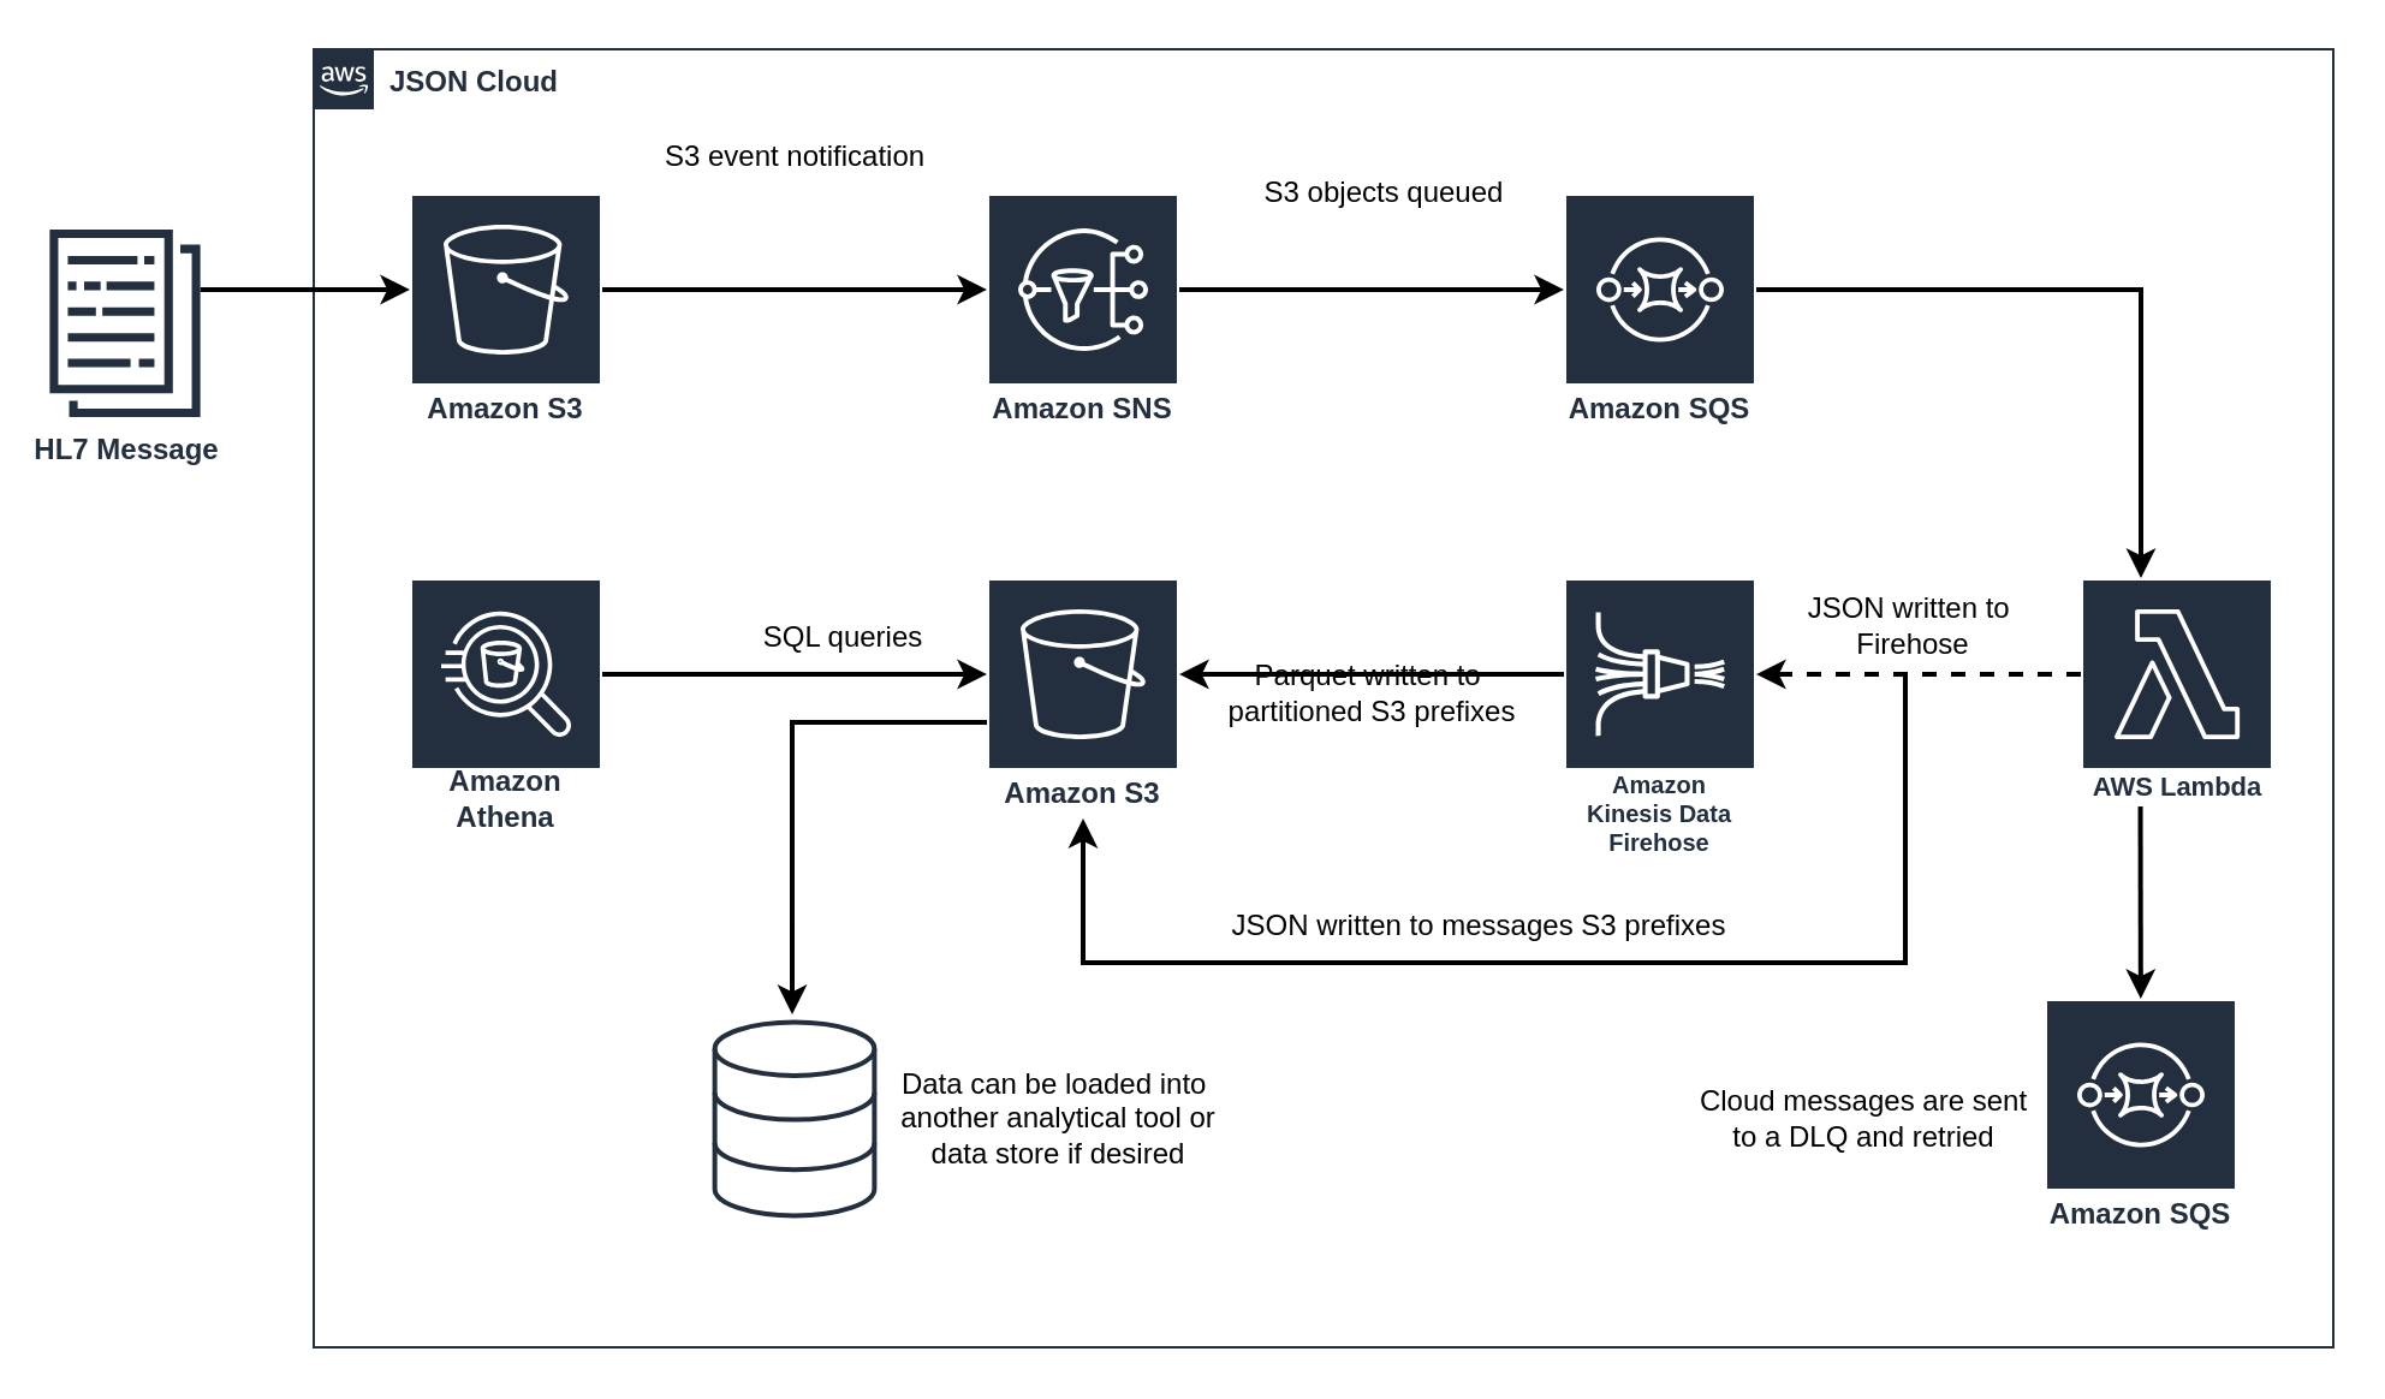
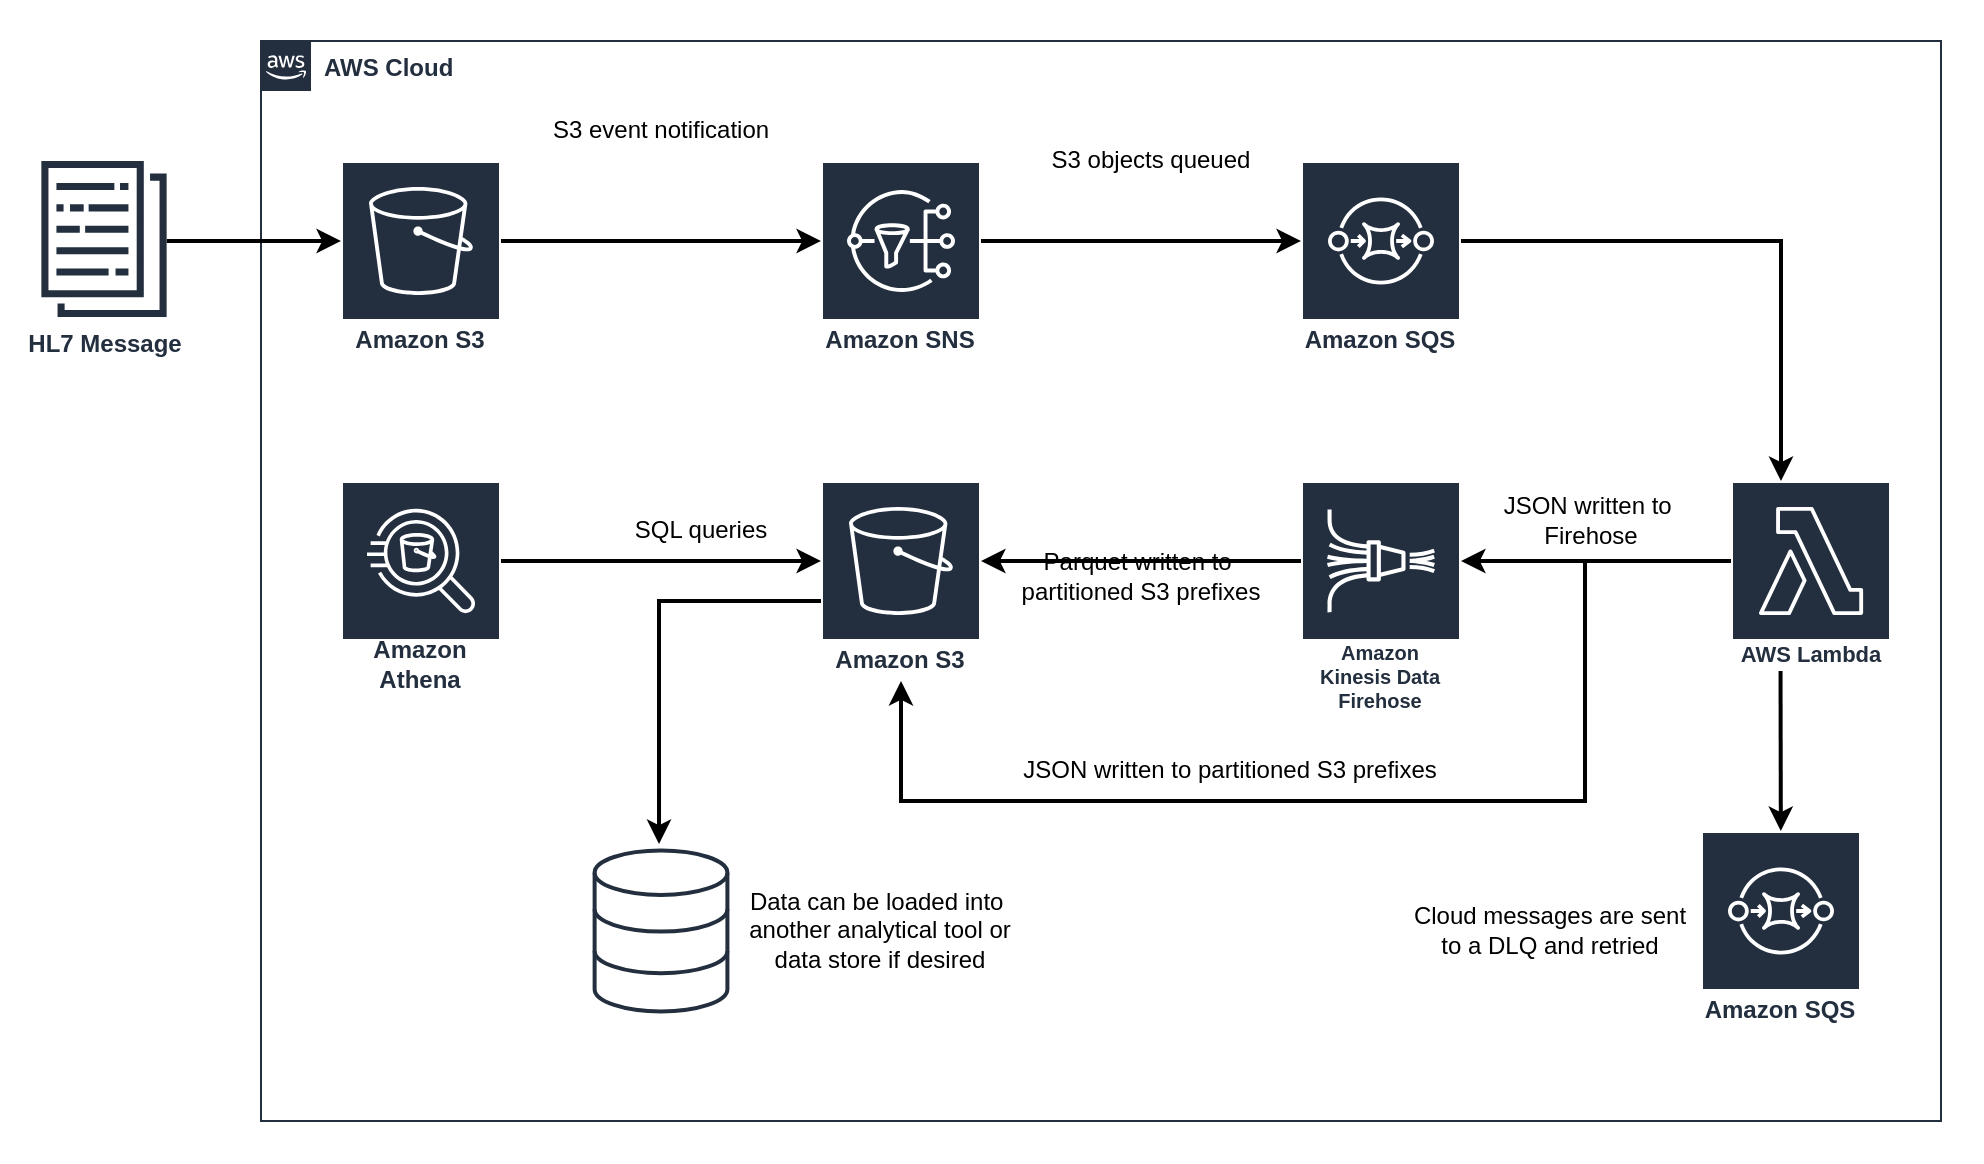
  <mxCell id="0" />
  <mxCell id="1" parent="0" />
- <mxCell id="2" value="&lt;b style=&quot;&quot;&gt;JSON Cloud&lt;/b&gt;" style="points=[[0,0],[0.25,0],[0.5,0],[0.75,0],[1,0],[1,0.25],[1,0.5],[1,0.75],[1,1],[0.75,1],[0.5,1],[0.25,1],[0,1],[0,0.75],[0,0.5],[0,0.25]];outlineConnect=0;gradientColor=none;html=1;whiteSpace=wrap;fontSize=12;fontStyle=0;shape=mxgraph.aws4.group;grIcon=mxgraph.aws4.group_aws_cloud_alt;strokeColor=#232F3E;fillColor=none;verticalAlign=top;align=left;spacingLeft=30;fontColor=#232F3E;dashed=0;labelBackgroundColor=#ffffff;container=1;pointerEvents=0;collapsible=0;recursiveResize=0;" parent="1" vertex="1"><mxGeometry x="130" y="20" width="840" height="540" as="geometry" /></mxCell>
+ <mxCell id="2" value="&lt;b style=&quot;&quot;&gt;AWS Cloud&lt;/b&gt;" style="points=[[0,0],[0.25,0],[0.5,0],[0.75,0],[1,0],[1,0.25],[1,0.5],[1,0.75],[1,1],[0.75,1],[0.5,1],[0.25,1],[0,1],[0,0.75],[0,0.5],[0,0.25]];outlineConnect=0;gradientColor=none;html=1;whiteSpace=wrap;fontSize=12;fontStyle=0;shape=mxgraph.aws4.group;grIcon=mxgraph.aws4.group_aws_cloud_alt;strokeColor=#232F3E;fillColor=none;verticalAlign=top;align=left;spacingLeft=30;fontColor=#232F3E;dashed=0;labelBackgroundColor=#ffffff;container=1;pointerEvents=0;collapsible=0;recursiveResize=0;" parent="1" vertex="1"><mxGeometry x="130" y="20" width="840" height="540" as="geometry" /></mxCell>
  <mxCell id="3" style="edgeStyle=orthogonalEdgeStyle;rounded=0;orthogonalLoop=1;jettySize=auto;html=1;strokeWidth=2;" edge="1" parent="2" source="4" target="13"><mxGeometry relative="1" as="geometry"><mxPoint x="170" y="109.5" as="sourcePoint" /><Array as="points"><mxPoint x="210" y="100" /><mxPoint x="210" y="100" /></Array></mxGeometry></mxCell>
  <mxCell id="4" value="&lt;font style=&quot;font-size: 12px;&quot;&gt;Amazon S3&lt;/font&gt;" style="sketch=0;outlineConnect=0;fontColor=#232F3E;gradientColor=none;strokeColor=#ffffff;fillColor=#232F3E;dashed=0;verticalLabelPosition=middle;verticalAlign=bottom;align=center;html=1;whiteSpace=wrap;fontSize=10;fontStyle=1;spacing=3;shape=mxgraph.aws4.productIcon;prIcon=mxgraph.aws4.s3;" parent="2" vertex="1"><mxGeometry x="40" y="60" width="80" height="100" as="geometry" /></mxCell>
  <mxCell id="5" style="edgeStyle=orthogonalEdgeStyle;rounded=0;orthogonalLoop=1;jettySize=auto;html=1;strokeWidth=2;" edge="1" parent="2" source="6" target="12"><mxGeometry relative="1" as="geometry"><Array as="points"><mxPoint x="460" y="260" /><mxPoint x="460" y="260" /></Array></mxGeometry></mxCell>
  <mxCell id="6" value="&lt;div&gt;&lt;font style=&quot;font-size: 10px;&quot;&gt;&lt;br&gt;&lt;/font&gt;&lt;/div&gt;&lt;font style=&quot;font-size: 10px;&quot;&gt;&lt;div style=&quot;&quot;&gt;&lt;font style=&quot;font-size: 10px;&quot;&gt;&lt;br&gt;&lt;/font&gt;&lt;/div&gt;&lt;div style=&quot;&quot;&gt;&lt;font style=&quot;font-size: 10px;&quot;&gt;&lt;br&gt;&lt;/font&gt;&lt;/div&gt;&lt;div style=&quot;&quot;&gt;&lt;font style=&quot;font-size: 10px;&quot;&gt;&lt;br&gt;&lt;/font&gt;&lt;/div&gt;&lt;div style=&quot;&quot;&gt;&lt;font style=&quot;font-size: 10px;&quot;&gt;&lt;br&gt;&lt;/font&gt;&lt;/div&gt;&lt;div style=&quot;&quot;&gt;&lt;font style=&quot;font-size: 10px;&quot;&gt;&lt;br&gt;&lt;/font&gt;&lt;/div&gt;Amazon Kinesis Data Firehose&lt;/font&gt;" style="sketch=0;outlineConnect=0;fontColor=#232F3E;gradientColor=none;strokeColor=#ffffff;fillColor=#232F3E;dashed=0;verticalLabelPosition=middle;verticalAlign=bottom;align=center;html=1;whiteSpace=wrap;fontSize=10;fontStyle=1;spacing=3;shape=mxgraph.aws4.productIcon;prIcon=mxgraph.aws4.kinesis_data_firehose;" parent="2" vertex="1"><mxGeometry x="520" y="220" width="80" height="120" as="geometry" /></mxCell>
- <mxCell id="7" style="edgeStyle=orthogonalEdgeStyle;rounded=0;orthogonalLoop=1;jettySize=auto;html=1;strokeWidth=2;dashed=1;" edge="1" parent="2" source="9" target="6"><mxGeometry relative="1" as="geometry"><Array as="points"><mxPoint x="690" y="260" /><mxPoint x="690" y="260" /></Array></mxGeometry></mxCell>
+ <mxCell id="7" style="edgeStyle=orthogonalEdgeStyle;rounded=0;orthogonalLoop=1;jettySize=auto;html=1;strokeWidth=2;" edge="1" parent="2" source="9" target="6"><mxGeometry relative="1" as="geometry"><Array as="points"><mxPoint x="690" y="260" /><mxPoint x="690" y="260" /></Array></mxGeometry></mxCell>
  <mxCell id="8" style="edgeStyle=orthogonalEdgeStyle;rounded=0;orthogonalLoop=1;jettySize=auto;html=1;strokeWidth=2;" edge="1" parent="2" target="12"><mxGeometry relative="1" as="geometry"><mxPoint x="660" y="260" as="sourcePoint" /><mxPoint x="280" y="410" as="targetPoint" /><Array as="points"><mxPoint x="662" y="260" /><mxPoint x="662" y="380" /><mxPoint x="320" y="380" /></Array></mxGeometry></mxCell>
  <mxCell id="9" value="&lt;font style=&quot;font-size: 11px;&quot;&gt;AWS Lambda&lt;/font&gt;&lt;div&gt;&lt;font style=&quot;font-size: 11px;&quot;&gt;&lt;br&gt;&lt;/font&gt;&lt;/div&gt;" style="sketch=0;outlineConnect=0;fontColor=#232F3E;gradientColor=none;strokeColor=#ffffff;fillColor=#232F3E;dashed=0;verticalLabelPosition=middle;verticalAlign=bottom;align=center;html=1;fontSize=10;fontStyle=1;spacing=3;shape=mxgraph.aws4.productIcon;prIcon=mxgraph.aws4.lambda;" parent="2" vertex="1"><mxGeometry x="735" y="220" width="80" height="110" as="geometry" /></mxCell>
  <mxCell id="10" style="edgeStyle=orthogonalEdgeStyle;rounded=0;orthogonalLoop=1;jettySize=auto;html=1;strokeWidth=2;" edge="1" parent="2" source="11" target="9"><mxGeometry relative="1" as="geometry"><Array as="points"><mxPoint x="760" y="100" /></Array></mxGeometry></mxCell>
  <mxCell id="11" value="&lt;font style=&quot;font-size: 12px;&quot;&gt;Amazon SQS&lt;/font&gt;" style="sketch=0;outlineConnect=0;fontColor=#232F3E;gradientColor=none;strokeColor=#ffffff;fillColor=#232F3E;dashed=0;verticalLabelPosition=middle;verticalAlign=bottom;align=center;html=1;whiteSpace=wrap;fontSize=10;fontStyle=1;spacing=3;shape=mxgraph.aws4.productIcon;prIcon=mxgraph.aws4.sqs;" parent="2" vertex="1"><mxGeometry x="520" y="60" width="80" height="100" as="geometry" /></mxCell>
  <mxCell id="12" value="&lt;font style=&quot;font-size: 12px;&quot;&gt;Amazon S3&lt;/font&gt;" style="sketch=0;outlineConnect=0;fontColor=#232F3E;gradientColor=none;strokeColor=#ffffff;fillColor=#232F3E;dashed=0;verticalLabelPosition=middle;verticalAlign=bottom;align=center;html=1;whiteSpace=wrap;fontSize=10;fontStyle=1;spacing=3;shape=mxgraph.aws4.productIcon;prIcon=mxgraph.aws4.s3;" parent="2" vertex="1"><mxGeometry x="280" y="220" width="80" height="100" as="geometry" /></mxCell>
  <mxCell id="13" value="&lt;font style=&quot;font-size: 12px;&quot;&gt;Amazon SNS&lt;/font&gt;" style="sketch=0;outlineConnect=0;fontColor=#232F3E;gradientColor=none;strokeColor=#ffffff;fillColor=#232F3E;dashed=0;verticalLabelPosition=middle;verticalAlign=bottom;align=center;html=1;whiteSpace=wrap;fontSize=10;fontStyle=1;spacing=3;shape=mxgraph.aws4.productIcon;prIcon=mxgraph.aws4.sns;" vertex="1" parent="2"><mxGeometry x="280" y="60" width="80" height="100" as="geometry" /></mxCell>
  <mxCell id="14" value="&lt;font style=&quot;font-size: 12px;&quot;&gt;Amazon SQS&lt;/font&gt;" style="sketch=0;outlineConnect=0;fontColor=#232F3E;gradientColor=none;strokeColor=#ffffff;fillColor=#232F3E;dashed=0;verticalLabelPosition=middle;verticalAlign=bottom;align=center;html=1;whiteSpace=wrap;fontSize=10;fontStyle=1;spacing=3;shape=mxgraph.aws4.productIcon;prIcon=mxgraph.aws4.sqs;" vertex="1" parent="2"><mxGeometry x="720" y="395" width="80" height="100" as="geometry" /></mxCell>
  <mxCell id="15" value="" style="html=1;verticalLabelPosition=bottom;align=center;labelBackgroundColor=#ffffff;verticalAlign=top;strokeWidth=2;strokeColor=#232F3E;shadow=0;dashed=0;shape=mxgraph.ios7.icons.data;" vertex="1" parent="2"><mxGeometry x="166.81" y="404.75" width="66.39" height="80.5" as="geometry" /></mxCell>
  <mxCell id="16" style="edgeStyle=orthogonalEdgeStyle;rounded=0;orthogonalLoop=1;jettySize=auto;html=1;strokeWidth=2;" edge="1" parent="2" source="17" target="12"><mxGeometry relative="1" as="geometry"><Array as="points"><mxPoint x="210" y="260" /><mxPoint x="210" y="260" /></Array></mxGeometry></mxCell>
  <mxCell id="17" value="&lt;font style=&quot;font-size: 12px;&quot;&gt;Amazon Athena&lt;/font&gt;" style="sketch=0;outlineConnect=0;fontColor=#232F3E;gradientColor=none;strokeColor=#ffffff;fillColor=#232F3E;dashed=0;verticalLabelPosition=middle;verticalAlign=bottom;align=center;html=1;whiteSpace=wrap;fontSize=10;fontStyle=1;spacing=3;shape=mxgraph.aws4.productIcon;prIcon=mxgraph.aws4.athena;" vertex="1" parent="2"><mxGeometry x="40" y="220" width="80" height="110" as="geometry" /></mxCell>
  <mxCell id="18" value="Data can be loaded into&amp;nbsp;&lt;div&gt;another analytical tool or&lt;div&gt;data store if desired&lt;/div&gt;&lt;/div&gt;" style="text;strokeColor=none;align=center;fillColor=none;html=1;verticalAlign=middle;whiteSpace=wrap;rounded=0;" parent="2" vertex="1"><mxGeometry x="235" y="430" width="150" height="30" as="geometry" /></mxCell>
  <mxCell id="19" value="Cloud messages are sent&lt;div&gt;to a DLQ and retried&lt;/div&gt;" style="text;strokeColor=none;align=center;fillColor=none;html=1;verticalAlign=middle;whiteSpace=wrap;rounded=0;" vertex="1" parent="2"><mxGeometry x="570" y="430" width="150" height="30" as="geometry" /></mxCell>
  <mxCell id="20" value="S3 event notification" style="text;html=1;align=center;verticalAlign=middle;resizable=0;points=[];autosize=1;strokeColor=none;fillColor=none;" vertex="1" parent="2"><mxGeometry x="135" y="30" width="130" height="30" as="geometry" /></mxCell>
  <mxCell id="21" value="S3 objects queued" style="text;html=1;align=center;verticalAlign=middle;resizable=0;points=[];autosize=1;strokeColor=none;fillColor=none;" vertex="1" parent="2"><mxGeometry x="385" y="45" width="120" height="30" as="geometry" /></mxCell>
  <mxCell id="22" style="edgeStyle=orthogonalEdgeStyle;rounded=0;orthogonalLoop=1;jettySize=auto;html=1;strokeWidth=2;" edge="1" parent="2"><mxGeometry relative="1" as="geometry"><mxPoint x="360" y="100" as="sourcePoint" /><mxPoint x="520" y="100" as="targetPoint" /><Array as="points"><mxPoint x="450" y="100" /><mxPoint x="450" y="100" /></Array></mxGeometry></mxCell>
  <mxCell id="23" value="JSON written to&amp;nbsp;&lt;div&gt;Firehose&lt;/div&gt;" style="text;html=1;align=center;verticalAlign=middle;resizable=0;points=[];autosize=1;strokeColor=none;fillColor=none;" vertex="1" parent="2"><mxGeometry x="610" y="220" width="110" height="40" as="geometry" /></mxCell>
  <mxCell id="24" value="Parquet written to&amp;nbsp;&lt;div&gt;partitioned S3 prefixes&lt;/div&gt;" style="text;html=1;align=center;verticalAlign=middle;resizable=0;points=[];autosize=1;strokeColor=none;fillColor=none;" vertex="1" parent="2"><mxGeometry x="370" y="248" width="140" height="40" as="geometry" /></mxCell>
  <mxCell id="25" value="SQL queries" style="text;html=1;align=center;verticalAlign=middle;resizable=0;points=[];autosize=1;strokeColor=none;fillColor=none;" vertex="1" parent="2"><mxGeometry x="175" y="230" width="90" height="30" as="geometry" /></mxCell>
  <mxCell id="26" style="edgeStyle=orthogonalEdgeStyle;rounded=0;orthogonalLoop=1;jettySize=auto;html=1;entryX=0.485;entryY=-0.04;entryDx=0;entryDy=0;entryPerimeter=0;strokeWidth=2;" edge="1" parent="2" target="15"><mxGeometry relative="1" as="geometry"><mxPoint x="280" y="280" as="sourcePoint" /><mxPoint x="196.008" y="430.254" as="targetPoint" /><Array as="points"><mxPoint x="199" y="280" /></Array></mxGeometry></mxCell>
- <mxCell id="27" value="JSON written to messages S3 prefixes" style="text;strokeColor=none;align=center;fillColor=none;html=1;verticalAlign=middle;whiteSpace=wrap;rounded=0;" vertex="1" parent="2"><mxGeometry x="360" y="350" width="250" height="30" as="geometry" /></mxCell>
+ <mxCell id="27" value="JSON written to partitioned S3 prefixes" style="text;strokeColor=none;align=center;fillColor=none;html=1;verticalAlign=middle;whiteSpace=wrap;rounded=0;" vertex="1" parent="2"><mxGeometry x="360" y="350" width="250" height="30" as="geometry" /></mxCell>
  <mxCell id="28" value="" style="endArrow=classic;html=1;rounded=0;fontSize=12;strokeWidth=2;" edge="1" parent="2" target="14"><mxGeometry width="50" height="50" relative="1" as="geometry"><mxPoint x="759.771" y="315" as="sourcePoint" /><mxPoint x="759.5" y="380" as="targetPoint" /></mxGeometry></mxCell>
  <mxCell id="29" style="edgeStyle=orthogonalEdgeStyle;rounded=0;orthogonalLoop=1;jettySize=auto;html=1;strokeWidth=2;" edge="1" parent="1" source="30" target="4"><mxGeometry relative="1" as="geometry"><Array as="points"><mxPoint x="90" y="120" /><mxPoint x="90" y="120" /></Array></mxGeometry></mxCell>
- <mxCell id="30" value="&lt;b&gt;HL7 Message&lt;/b&gt;" style="sketch=0;outlineConnect=0;fontColor=#232F3E;gradientColor=none;fillColor=#232F3E;strokeColor=none;dashed=0;verticalLabelPosition=bottom;verticalAlign=top;align=center;html=1;fontSize=12;fontStyle=0;aspect=fixed;pointerEvents=1;shape=mxgraph.aws4.data_set;" parent="1" vertex="1"><mxGeometry x="20" y="95" width="63" height="78" as="geometry" /></mxCell>
+ <mxCell id="30" value="&lt;b&gt;HL7 Message&lt;/b&gt;" style="sketch=0;outlineConnect=0;fontColor=#232F3E;gradientColor=none;fillColor=#232F3E;strokeColor=none;dashed=0;verticalLabelPosition=bottom;verticalAlign=top;align=center;html=1;fontSize=12;fontStyle=0;aspect=fixed;pointerEvents=1;shape=mxgraph.aws4.data_set;" parent="1" vertex="1"><mxGeometry x="20" y="80" width="63" height="78" as="geometry" /></mxCell>
